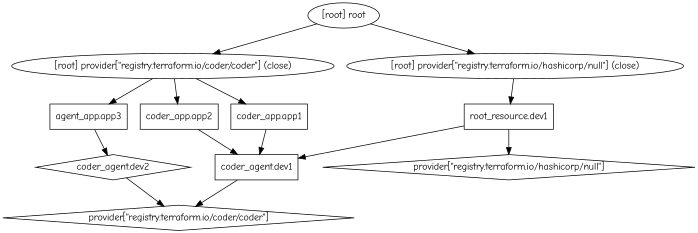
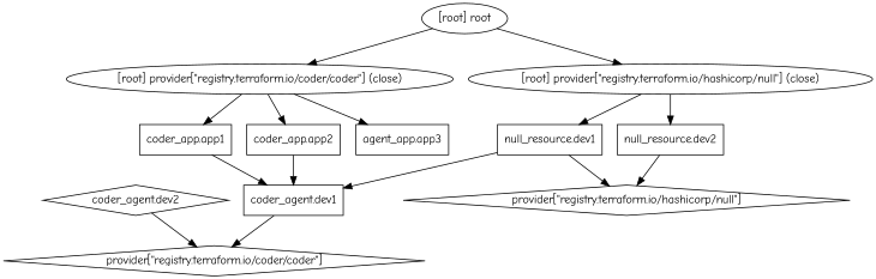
  digraph {
    compound=true
    fontname="Comic Neue"
    newrank=true
    node [fontname="Comic Neue" shape=box]
    edge [fontname="Comic Neue"]
    n1 [label="coder_agent.dev1"]
    n2 [label="provider[\"registry.terraform.io/coder/coder\"]" shape=diamond]
    n3 [label="coder_agent.dev2" shape=diamond]
    n4 [label="coder_app.app1"]
    n5 [label="coder_app.app2"]
    n6 [label="agent_app.app3"]
-   n7 [label="root_resource.dev1"]
+   n7 [label="null_resource.dev1"]
    n8 [label="provider[\"registry.terraform.io/hashicorp/null\"]" shape=diamond]
+   n9 [label="null_resource.dev2"]
    "[root] provider[\"registry.terraform.io/coder/coder\"] (close)" [shape=""]
    "[root] provider[\"registry.terraform.io/hashicorp/null\"] (close)" [shape=""]
    "[root] root" [shape=""]
    subgraph sub_1 {
      n1
      n2
      n3
      n4
      n5
      n6
      n7
      n8
+     n9
      "[root] provider[\"registry.terraform.io/coder/coder\"] (close)"
      "[root] provider[\"registry.terraform.io/hashicorp/null\"] (close)"
      "[root] root"
    }
    n1 -> n2
    n3 -> n2
    n4 -> n1
    n5 -> n1
-   n6 -> n3
    n7 -> n1
    n7 -> n8
+   n9 -> n8
    "[root] provider[\"registry.terraform.io/coder/coder\"] (close)" -> n4
    "[root] provider[\"registry.terraform.io/coder/coder\"] (close)" -> n5
    "[root] provider[\"registry.terraform.io/coder/coder\"] (close)" -> n6
    "[root] provider[\"registry.terraform.io/hashicorp/null\"] (close)" -> n7
+   "[root] provider[\"registry.terraform.io/hashicorp/null\"] (close)" -> n9
    "[root] root" -> "[root] provider[\"registry.terraform.io/coder/coder\"] (close)"
    "[root] root" -> "[root] provider[\"registry.terraform.io/hashicorp/null\"] (close)"
  }
